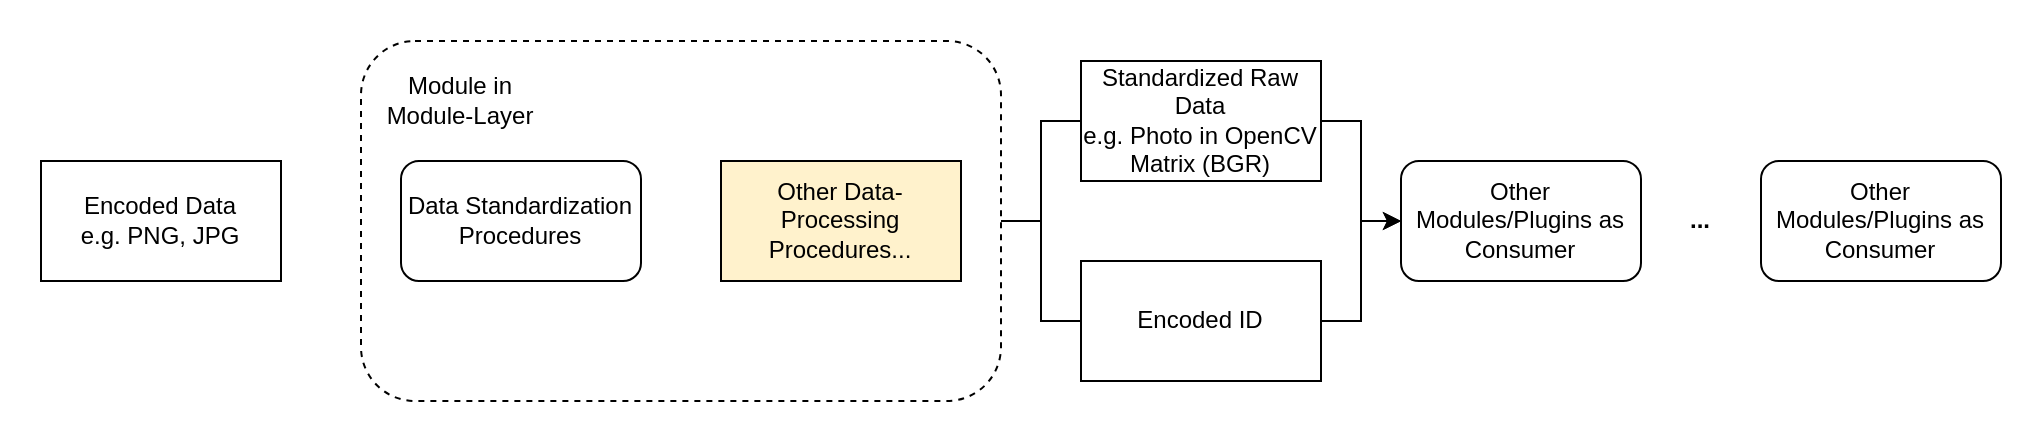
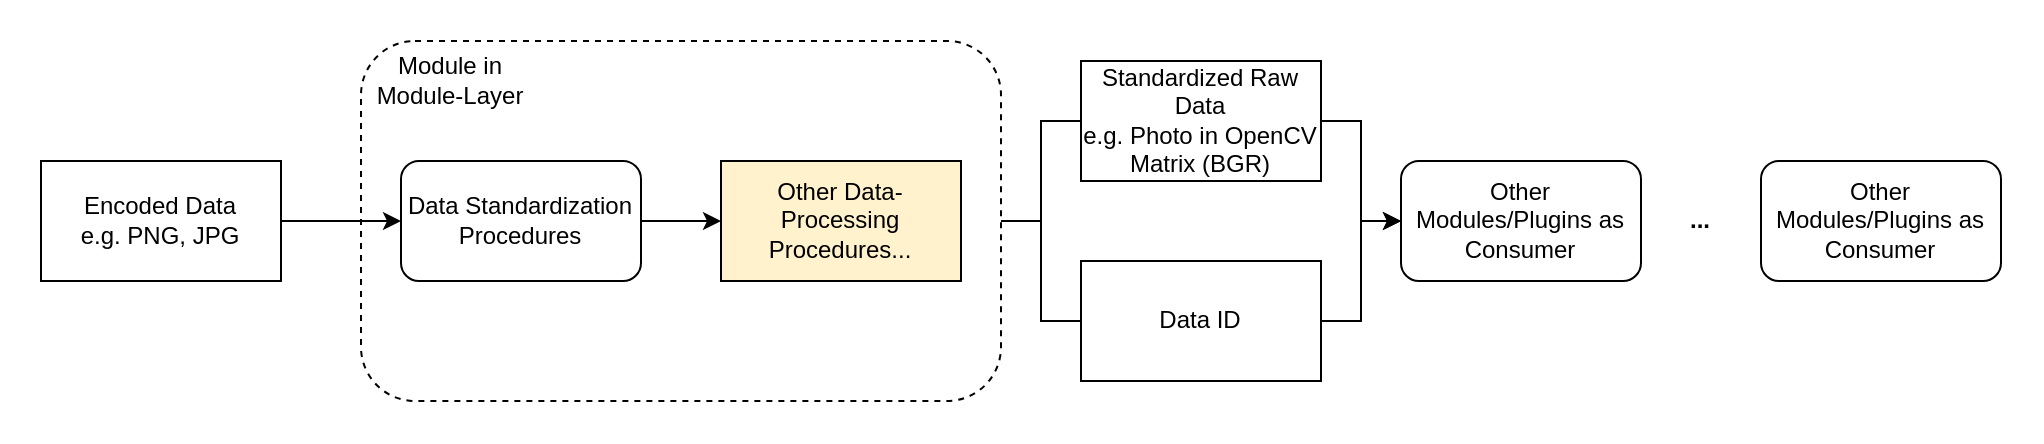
  <mxCell id="0" />
  <mxCell id="1" parent="0" />
  <mxCell id="2" style="edgeStyle=orthogonalEdgeStyle;rounded=0;orthogonalLoop=1;jettySize=auto;html=1;exitX=1;exitY=0.5;exitDx=0;exitDy=0;endArrow=none;endFill=0;" edge="1" parent="1" source="4" target="12"><mxGeometry relative="1" as="geometry" /></mxCell>
  <mxCell id="3" style="edgeStyle=orthogonalEdgeStyle;rounded=0;orthogonalLoop=1;jettySize=auto;html=1;exitX=1;exitY=0.5;exitDx=0;exitDy=0;entryX=0;entryY=0.5;entryDx=0;entryDy=0;endArrow=none;endFill=0;" edge="1" parent="1" source="4" target="14"><mxGeometry relative="1" as="geometry" /></mxCell>
  <mxCell id="4" value="" style="rounded=1;whiteSpace=wrap;html=1;dashed=1;" vertex="1" parent="1"><mxGeometry x="180" y="20" width="320" height="180" as="geometry" /></mxCell>
+ <mxCell id="5" style="edgeStyle=orthogonalEdgeStyle;rounded=0;orthogonalLoop=1;jettySize=auto;html=1;exitX=1;exitY=0.5;exitDx=0;exitDy=0;" edge="1" parent="1" source="6" target="8"><mxGeometry relative="1" as="geometry"><mxPoint x="270" y="110" as="targetPoint" /></mxGeometry></mxCell>
  <mxCell id="6" value="Encoded Data&lt;br&gt;e.g. PNG, JPG" style="rounded=0;whiteSpace=wrap;html=1;" vertex="1" parent="1"><mxGeometry x="20" y="80" width="120" height="60" as="geometry" /></mxCell>
+ <mxCell id="7" style="edgeStyle=orthogonalEdgeStyle;rounded=0;orthogonalLoop=1;jettySize=auto;html=1;exitX=1;exitY=0.5;exitDx=0;exitDy=0;entryX=0;entryY=0.5;entryDx=0;entryDy=0;" edge="1" parent="1" source="8" target="10"><mxGeometry relative="1" as="geometry" /></mxCell>
  <mxCell id="8" value="Data Standardization Procedures" style="whiteSpace=wrap;html=1;rounded=1;" vertex="1" parent="1"><mxGeometry x="200" y="80" width="120" height="60" as="geometry" /></mxCell>
- <mxCell id="9" value="Module in Module-Layer" style="text;html=1;strokeColor=none;fillColor=none;align=center;verticalAlign=middle;whiteSpace=wrap;rounded=0;dashed=1;" vertex="1" parent="1"><mxGeometry x="185" y="40" width="90" height="20" as="geometry" /></mxCell>
+ <mxCell id="9" value="Module in Module-Layer" style="text;html=1;strokeColor=none;fillColor=none;align=center;verticalAlign=middle;whiteSpace=wrap;rounded=0;dashed=1;" vertex="1" parent="1"><mxGeometry x="180" y="30" width="90" height="20" as="geometry" /></mxCell>
  <mxCell id="10" value="Other Data-Processing Procedures..." style="rounded=0;whiteSpace=wrap;html=1;fillColor=#fff2cc;" vertex="1" parent="1"><mxGeometry x="360" y="80" width="120" height="60" as="geometry" /></mxCell>
  <mxCell id="11" style="edgeStyle=orthogonalEdgeStyle;rounded=0;orthogonalLoop=1;jettySize=auto;html=1;exitX=1;exitY=0.5;exitDx=0;exitDy=0;entryX=0;entryY=0.5;entryDx=0;entryDy=0;endArrow=classic;endFill=1;" edge="1" parent="1" source="12" target="15"><mxGeometry relative="1" as="geometry" /></mxCell>
  <mxCell id="12" value="Standardized Raw Data&lt;br&gt;e.g. Photo in OpenCV Matrix (BGR)" style="rounded=0;whiteSpace=wrap;html=1;" vertex="1" parent="1"><mxGeometry x="540" y="30" width="120" height="60" as="geometry" /></mxCell>
  <mxCell id="13" style="edgeStyle=orthogonalEdgeStyle;rounded=0;orthogonalLoop=1;jettySize=auto;html=1;exitX=1;exitY=0.5;exitDx=0;exitDy=0;endArrow=classic;endFill=1;" edge="1" parent="1" source="14" target="15"><mxGeometry relative="1" as="geometry" /></mxCell>
- <mxCell id="14" value="Encoded ID" style="rounded=0;whiteSpace=wrap;html=1;" vertex="1" parent="1"><mxGeometry x="540" y="130" width="120" height="60" as="geometry" /></mxCell>
+ <mxCell id="14" value="Data ID" style="rounded=0;whiteSpace=wrap;html=1;" vertex="1" parent="1"><mxGeometry x="540" y="130" width="120" height="60" as="geometry" /></mxCell>
  <mxCell id="15" value="Other Modules/Plugins as Consumer" style="rounded=1;whiteSpace=wrap;html=1;" vertex="1" parent="1"><mxGeometry x="700" y="80" width="120" height="60" as="geometry" /></mxCell>
  <mxCell id="16" value="Other Modules/Plugins as Consumer" style="rounded=1;whiteSpace=wrap;html=1;" vertex="1" parent="1"><mxGeometry x="880" y="80" width="120" height="60" as="geometry" /></mxCell>
  <mxCell id="17" value="&lt;b&gt;...&lt;/b&gt;" style="text;html=1;strokeColor=none;fillColor=none;align=center;verticalAlign=middle;whiteSpace=wrap;rounded=0;" vertex="1" parent="1"><mxGeometry x="830" y="100" width="40" height="20" as="geometry" /></mxCell>
